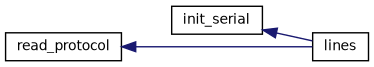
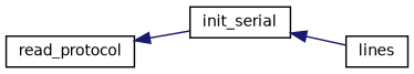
  digraph {
    rankdir=LR
    node [color=black fillcolor=white fontname=Helvetica fontsize=10 shape=record style=filled]
    edge [color=midnightblue dir=back fontname=Helvetica fontsize=10 labelfontname=Helvetica labelfontsize=10 style=solid]
    n1 [height=0.2 label=init_serial width=0.4]
    n2 [height=0.2 label=lines width=0.4]
    n3 [height=0.2 label=read_protocol width=0.4]
    n1 -> n2
-   n3 -> n2
+   n3 -> n1
  }
